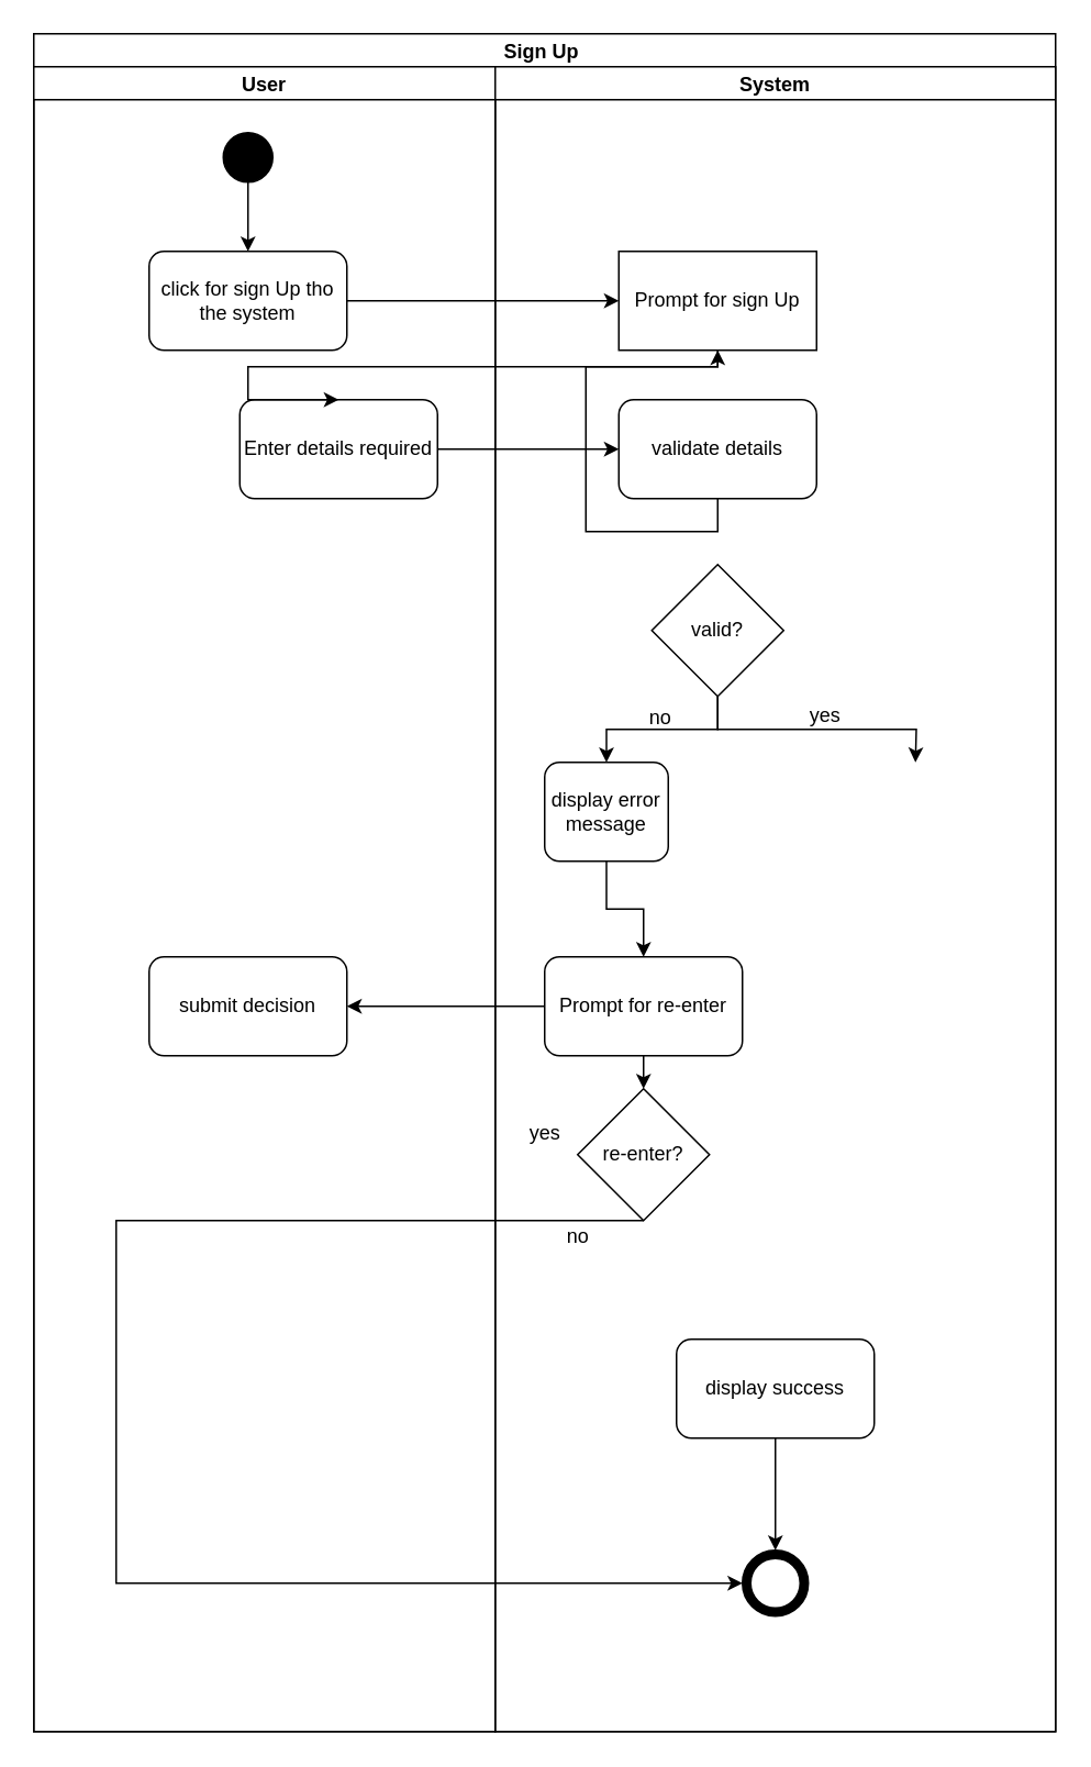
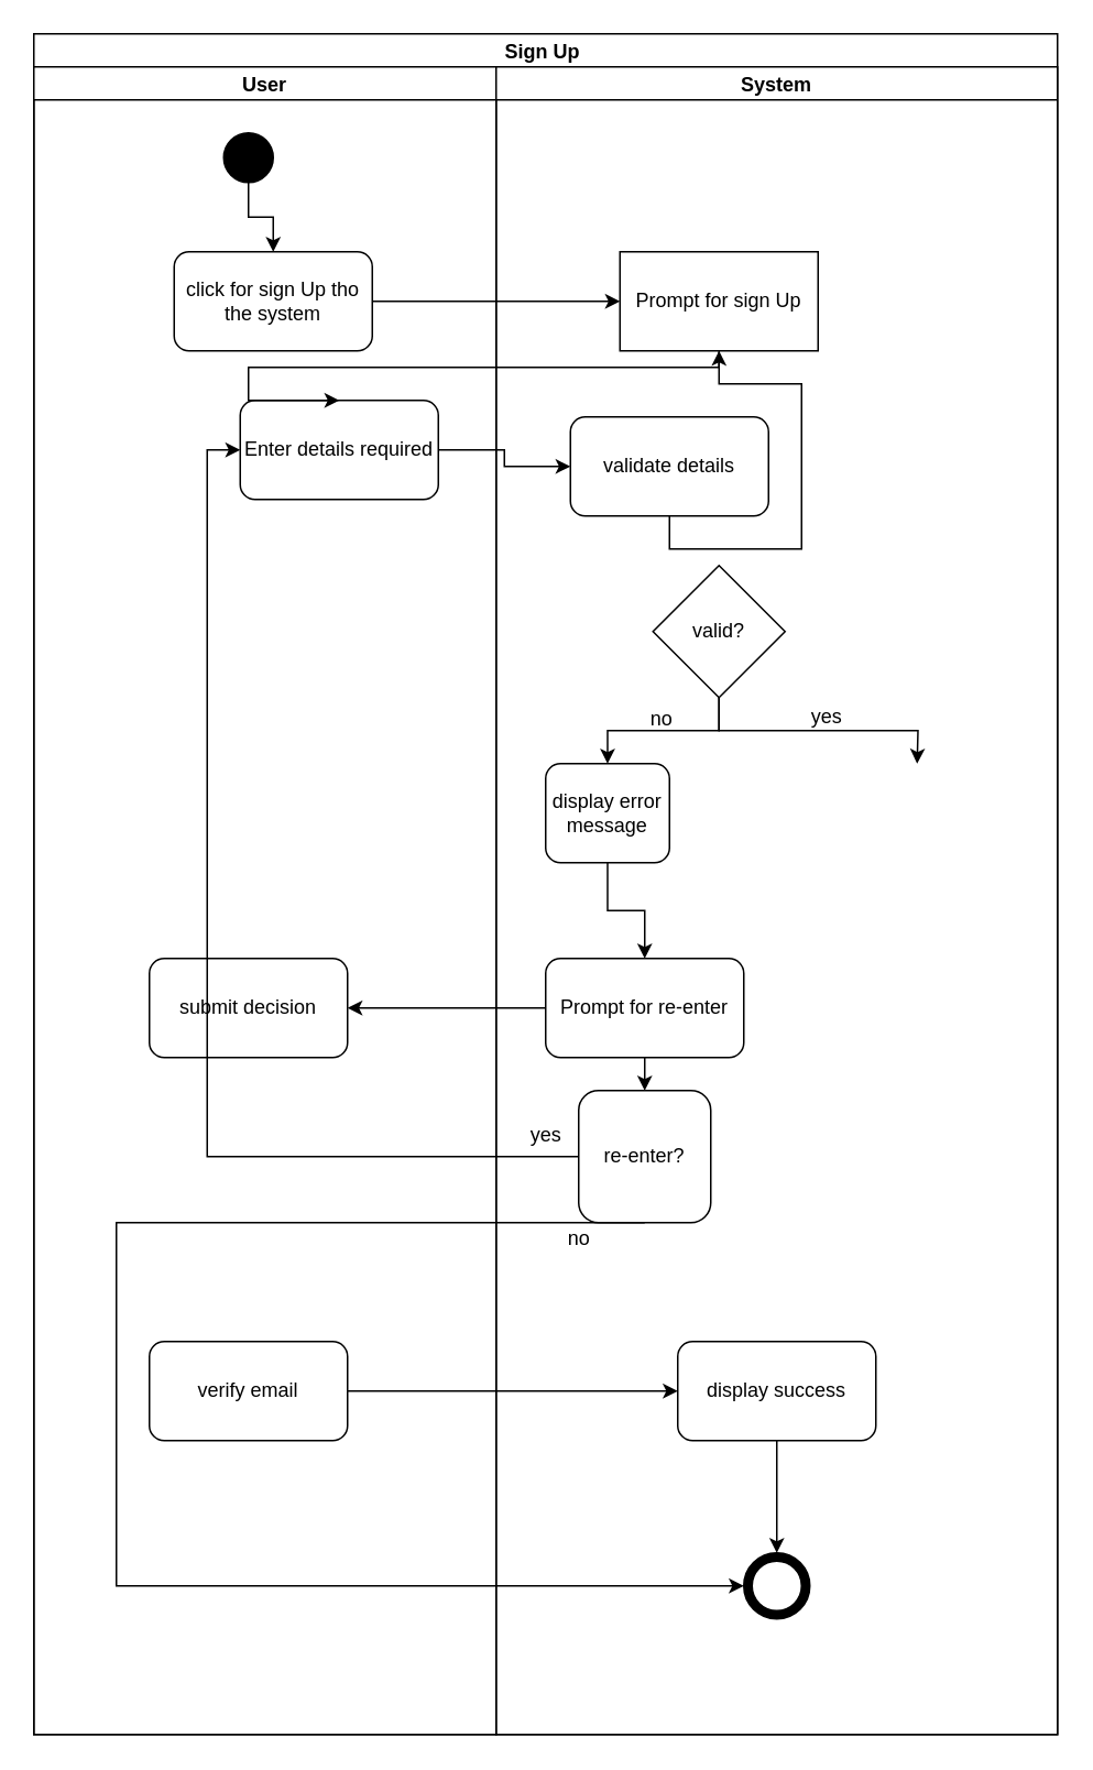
  <mxCell id="0" />
  <mxCell id="1" parent="0" />
  <mxCell id="2" value="Sign Up " style="swimlane;childLayout=stackLayout;resizeParent=1;resizeParentMax=0;startSize=20;fillColor=none;" vertex="1" parent="1"><mxGeometry x="20" y="20" width="620" height="1030" as="geometry"><mxRectangle x="220" y="60" width="60" height="20" as="alternateBounds" /></mxGeometry></mxCell>
  <mxCell id="3" value="User" style="swimlane;startSize=20;" vertex="1" parent="2"><mxGeometry y="20" width="280" height="1010" as="geometry" /></mxCell>
- <mxCell id="4" value="click for sign Up tho the system" style="rounded=1;whiteSpace=wrap;html=1;fillColor=none;" vertex="1" parent="3"><mxGeometry x="70" y="112" width="120" height="60" as="geometry" /></mxCell>
+ <mxCell id="4" value="click for sign Up tho the system" style="rounded=1;whiteSpace=wrap;html=1;fillColor=none;" vertex="1" parent="3"><mxGeometry x="85" y="112" width="120" height="60" as="geometry" /></mxCell>
  <mxCell id="5" value="Enter details required" style="rounded=1;whiteSpace=wrap;html=1;fillColor=none;" vertex="1" parent="3"><mxGeometry x="125" y="202" width="120" height="60" as="geometry" /></mxCell>
+ <mxCell id="6" value="verify email" style="rounded=1;whiteSpace=wrap;html=1;fillColor=none;" vertex="1" parent="3"><mxGeometry x="70" y="772" width="120" height="60" as="geometry" /></mxCell>
  <mxCell id="7" value="submit decision" style="rounded=1;whiteSpace=wrap;html=1;fillColor=none;" vertex="1" parent="3"><mxGeometry x="70" y="540" width="120" height="60" as="geometry" /></mxCell>
  <mxCell id="8" style="edgeStyle=orthogonalEdgeStyle;rounded=0;orthogonalLoop=1;jettySize=auto;html=1;exitX=0.5;exitY=1;exitDx=0;exitDy=0;entryX=0.5;entryY=0;entryDx=0;entryDy=0;" edge="1" parent="3" source="9" target="4"><mxGeometry relative="1" as="geometry" /></mxCell>
  <mxCell id="9" value="" style="ellipse;whiteSpace=wrap;html=1;aspect=fixed;fillColor=#000000;" vertex="1" parent="3"><mxGeometry x="115" y="40" width="30" height="30" as="geometry" /></mxCell>
  <mxCell id="10" style="edgeStyle=orthogonalEdgeStyle;rounded=0;orthogonalLoop=1;jettySize=auto;html=1;exitX=1;exitY=0.5;exitDx=0;exitDy=0;entryX=0;entryY=0.5;entryDx=0;entryDy=0;" edge="1" parent="2" source="4" target="15"><mxGeometry relative="1" as="geometry" /></mxCell>
  <mxCell id="11" style="edgeStyle=orthogonalEdgeStyle;rounded=0;orthogonalLoop=1;jettySize=auto;html=1;exitX=0.5;exitY=1;exitDx=0;exitDy=0;entryX=0.5;entryY=0;entryDx=0;entryDy=0;" edge="1" parent="2" source="15" target="5"><mxGeometry relative="1" as="geometry"><Array as="points"><mxPoint x="415" y="202" /><mxPoint x="130" y="202" /></Array></mxGeometry></mxCell>
  <mxCell id="12" style="edgeStyle=orthogonalEdgeStyle;rounded=0;orthogonalLoop=1;jettySize=auto;html=1;exitX=1;exitY=0.5;exitDx=0;exitDy=0;entryX=0;entryY=0.5;entryDx=0;entryDy=0;" edge="1" parent="2" source="5" target="17"><mxGeometry relative="1" as="geometry" /></mxCell>
+ <mxCell id="13" style="edgeStyle=orthogonalEdgeStyle;rounded=0;orthogonalLoop=1;jettySize=auto;html=1;exitX=1;exitY=0.5;exitDx=0;exitDy=0;entryX=0;entryY=0.5;entryDx=0;entryDy=0;" edge="1" parent="2" source="6" target="24"><mxGeometry relative="1" as="geometry" /></mxCell>
  <mxCell id="14" value="System" style="swimlane;startSize=20;" vertex="1" parent="2"><mxGeometry x="280" y="20" width="340" height="1010" as="geometry" /></mxCell>
  <mxCell id="15" value="Prompt for sign Up" style="whiteSpace=wrap;html=1;fillColor=none;rounded=0;" vertex="1" parent="14"><mxGeometry x="75" y="112" width="120" height="60" as="geometry" /></mxCell>
  <mxCell id="16" style="edgeStyle=orthogonalEdgeStyle;rounded=0;orthogonalLoop=1;jettySize=auto;html=1;exitX=0.5;exitY=1;exitDx=0;exitDy=0;" edge="1" parent="14" source="17" target="15"><mxGeometry relative="1" as="geometry" /></mxCell>
- <mxCell id="17" value="validate details" style="rounded=1;whiteSpace=wrap;html=1;fillColor=none;" vertex="1" parent="14"><mxGeometry x="75" y="202" width="120" height="60" as="geometry" /></mxCell>
+ <mxCell id="17" value="validate details" style="rounded=1;whiteSpace=wrap;html=1;fillColor=none;" vertex="1" parent="14"><mxGeometry x="45" y="212" width="120" height="60" as="geometry" /></mxCell>
  <mxCell id="18" style="edgeStyle=orthogonalEdgeStyle;rounded=0;orthogonalLoop=1;jettySize=auto;html=1;exitX=0.5;exitY=1;exitDx=0;exitDy=0;entryX=0.5;entryY=0;entryDx=0;entryDy=0;" edge="1" parent="14" source="20" target="22"><mxGeometry relative="1" as="geometry" /></mxCell>
  <mxCell id="19" style="edgeStyle=orthogonalEdgeStyle;rounded=0;orthogonalLoop=1;jettySize=auto;html=1;exitX=0.5;exitY=1;exitDx=0;exitDy=0;entryX=0.5;entryY=0;entryDx=0;entryDy=0;" edge="1" parent="14" source="20"><mxGeometry relative="1" as="geometry"><mxPoint x="255" y="422" as="targetPoint" /></mxGeometry></mxCell>
  <mxCell id="20" value="valid?" style="rhombus;whiteSpace=wrap;html=1;fillColor=none;" vertex="1" parent="14"><mxGeometry x="95" y="302" width="80" height="80" as="geometry" /></mxCell>
  <mxCell id="21" style="edgeStyle=orthogonalEdgeStyle;rounded=0;orthogonalLoop=1;jettySize=auto;html=1;exitX=0.5;exitY=1;exitDx=0;exitDy=0;entryX=0.5;entryY=0;entryDx=0;entryDy=0;" edge="1" parent="14" source="22" target="26"><mxGeometry relative="1" as="geometry" /></mxCell>
  <mxCell id="22" value="display error message" style="rounded=1;whiteSpace=wrap;html=1;fillColor=none;" vertex="1" parent="14"><mxGeometry x="30" y="422" width="75" height="60" as="geometry" /></mxCell>
  <mxCell id="23" style="edgeStyle=orthogonalEdgeStyle;rounded=0;orthogonalLoop=1;jettySize=auto;html=1;exitX=0.5;exitY=1;exitDx=0;exitDy=0;entryX=0.5;entryY=0;entryDx=0;entryDy=0;" edge="1" parent="14" source="24" target="29"><mxGeometry relative="1" as="geometry" /></mxCell>
  <mxCell id="24" value="display success" style="rounded=1;whiteSpace=wrap;html=1;fillColor=none;" vertex="1" parent="14"><mxGeometry x="110" y="772" width="120" height="60" as="geometry" /></mxCell>
  <mxCell id="25" style="edgeStyle=orthogonalEdgeStyle;rounded=0;orthogonalLoop=1;jettySize=auto;html=1;exitX=0.5;exitY=1;exitDx=0;exitDy=0;entryX=0.5;entryY=0;entryDx=0;entryDy=0;" edge="1" parent="14" source="26" target="28"><mxGeometry relative="1" as="geometry" /></mxCell>
  <mxCell id="26" value="Prompt for re-enter&lt;span style=&quot;color: rgba(0 , 0 , 0 , 0) ; font-family: monospace ; font-size: 0px&quot;&gt;%3CmxGraphModel%3E%3Croot%3E%3CmxCell%20id%3D%220%22%2F%3E%3CmxCell%20id%3D%221%22%20parent%3D%220%22%2F%3E%3CmxCell%20id%3D%222%22%20value%3D%22click%20for%20sign%20Up%20tho%20the%20system%22%20style%3D%22rounded%3D1%3BwhiteSpace%3Dwrap%3Bhtml%3D1%3BfillColor%3Dnone%3B%22%20vertex%3D%221%22%20parent%3D%221%22%3E%3CmxGeometry%20x%3D%22280%22%20y%3D%22110%22%20width%3D%22120%22%20height%3D%2260%22%20as%3D%22geometry%22%2F%3E%3C%2FmxCell%3E%3C%2Froot%3E%3C%2FmxGraphModel%3E&lt;/span&gt;" style="rounded=1;whiteSpace=wrap;html=1;fillColor=none;" vertex="1" parent="14"><mxGeometry x="30" y="540" width="120" height="60" as="geometry" /></mxCell>
  <mxCell id="27" style="edgeStyle=orthogonalEdgeStyle;rounded=0;orthogonalLoop=1;jettySize=auto;html=1;exitX=0.5;exitY=1;exitDx=0;exitDy=0;entryX=0;entryY=0.5;entryDx=0;entryDy=0;" edge="1" parent="14" source="28" target="29"><mxGeometry relative="1" as="geometry"><Array as="points"><mxPoint x="-230" y="700" /><mxPoint x="-230" y="920" /></Array></mxGeometry></mxCell>
- <mxCell id="28" value="re-enter?" style="rhombus;whiteSpace=wrap;html=1;fillColor=none;" vertex="1" parent="14"><mxGeometry x="50" y="620" width="80" height="80" as="geometry" /></mxCell>
+ <mxCell id="28" value="re-enter?" style="whiteSpace=wrap;html=1;fillColor=none;rounded=1;" vertex="1" parent="14"><mxGeometry x="50" y="620" width="80" height="80" as="geometry" /></mxCell>
  <mxCell id="29" value="" style="ellipse;whiteSpace=wrap;html=1;aspect=fixed;strokeWidth=1;fillColor=#000000;" vertex="1" parent="14"><mxGeometry x="150" y="900" width="40" height="40" as="geometry" /></mxCell>
  <mxCell id="30" value="" style="ellipse;whiteSpace=wrap;html=1;aspect=fixed;" vertex="1" parent="14"><mxGeometry x="155" y="905" width="30" height="30" as="geometry" /></mxCell>
  <mxCell id="31" style="edgeStyle=orthogonalEdgeStyle;rounded=0;orthogonalLoop=1;jettySize=auto;html=1;exitX=0;exitY=0.5;exitDx=0;exitDy=0;entryX=1;entryY=0.5;entryDx=0;entryDy=0;" edge="1" parent="2" source="26" target="7"><mxGeometry relative="1" as="geometry" /></mxCell>
+ <mxCell id="32" style="edgeStyle=orthogonalEdgeStyle;rounded=0;orthogonalLoop=1;jettySize=auto;html=1;exitX=0;exitY=0.5;exitDx=0;exitDy=0;entryX=0;entryY=0.5;entryDx=0;entryDy=0;" edge="1" parent="2" source="28" target="5"><mxGeometry relative="1" as="geometry" /></mxCell>
  <mxCell id="33" value="yes" style="text;html=1;align=center;verticalAlign=middle;resizable=0;points=[];autosize=1;strokeColor=none;" vertex="1" parent="1"><mxGeometry x="485" y="424" width="30" height="20" as="geometry" /></mxCell>
  <mxCell id="34" value="no" style="text;html=1;align=center;verticalAlign=middle;resizable=0;points=[];autosize=1;strokeColor=none;" vertex="1" parent="1"><mxGeometry x="385" y="425" width="30" height="20" as="geometry" /></mxCell>
  <mxCell id="35" value="yes" style="text;html=1;align=center;verticalAlign=middle;resizable=0;points=[];autosize=1;strokeColor=none;" vertex="1" parent="1"><mxGeometry x="315" y="677" width="30" height="20" as="geometry" /></mxCell>
  <mxCell id="36" value="no" style="text;html=1;align=center;verticalAlign=middle;resizable=0;points=[];autosize=1;strokeColor=none;" vertex="1" parent="1"><mxGeometry x="335" y="740" width="30" height="20" as="geometry" /></mxCell>
